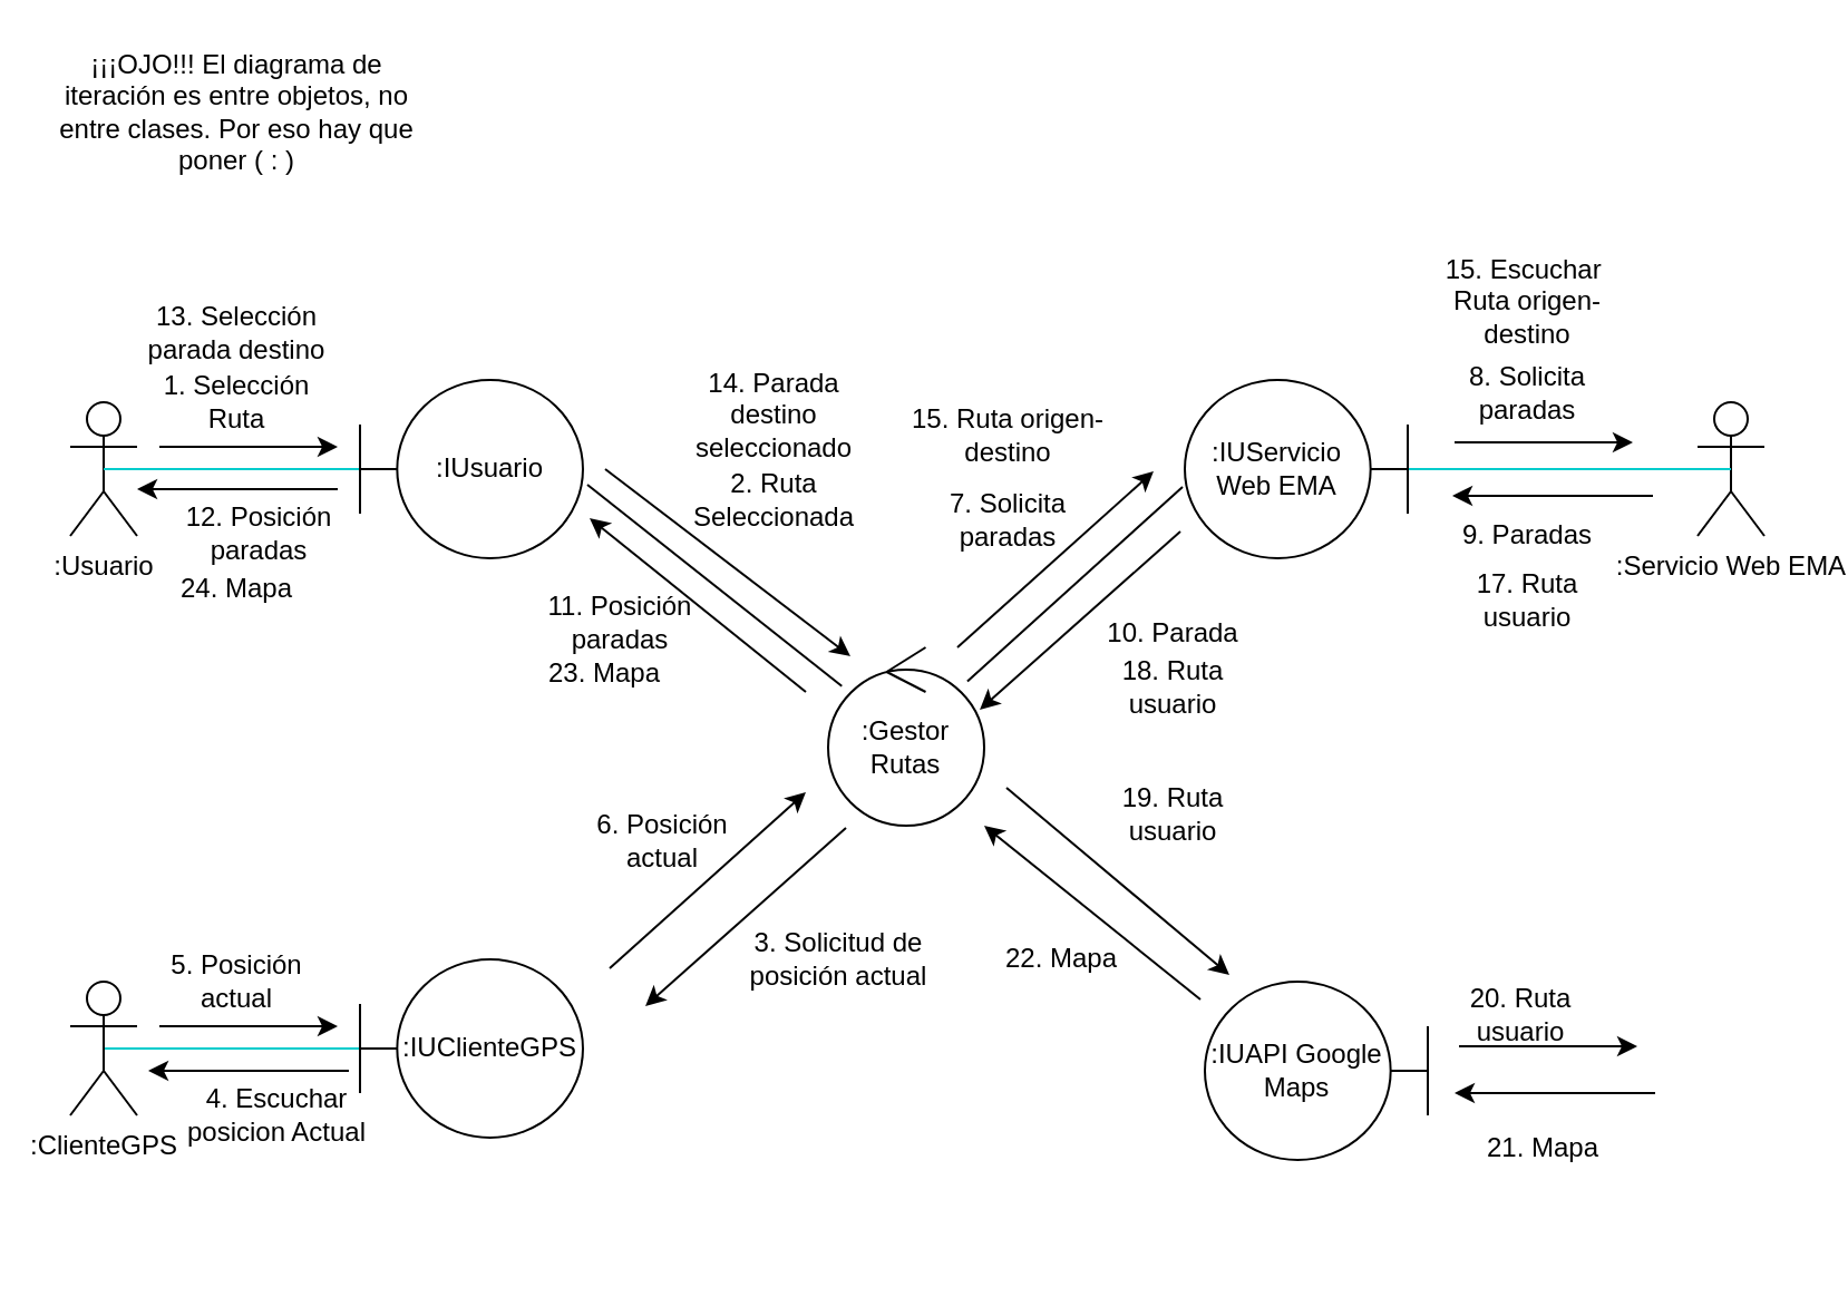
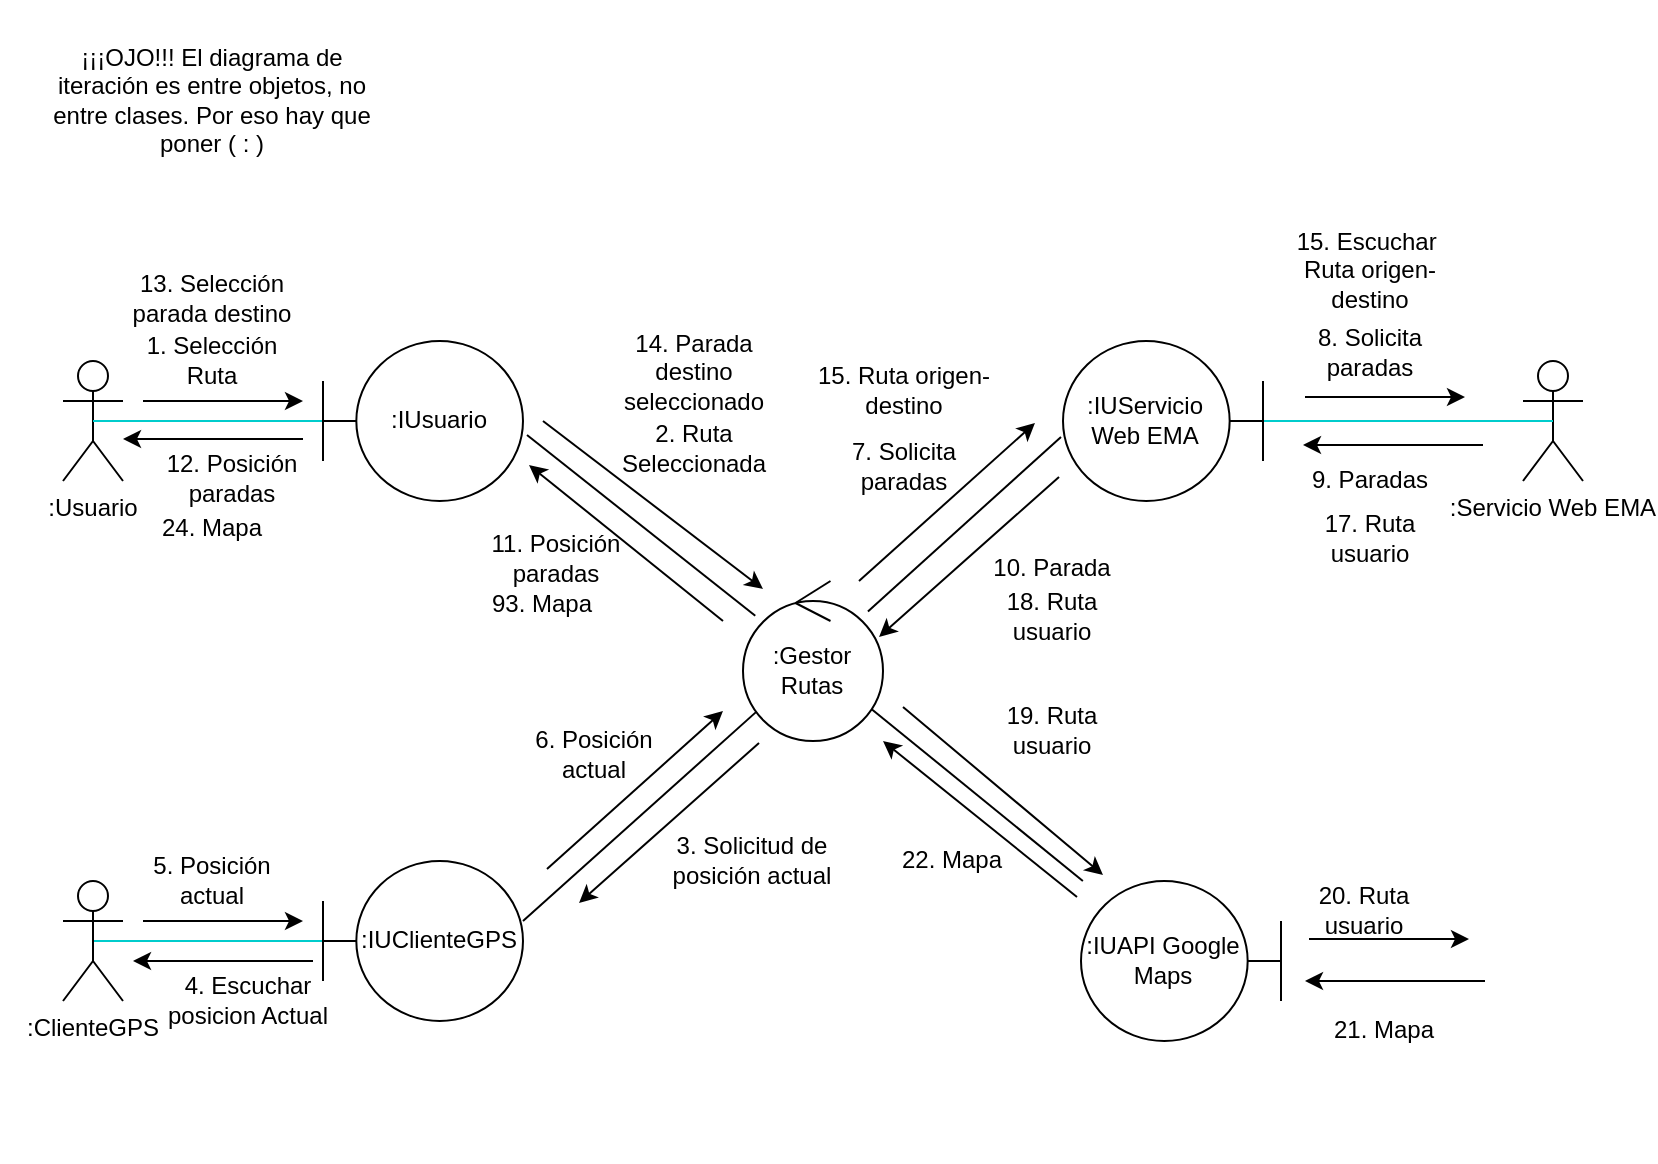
  <mxCell id="0" />
  <mxCell id="1" parent="0" />
  <mxCell id="2" value="8. Solicita paradas" style="text;html=1;strokeColor=none;fillColor=none;align=center;verticalAlign=middle;whiteSpace=wrap;rounded=0;" parent="1" vertex="1"><mxGeometry x="640" y="146" width="90" height="60" as="geometry" /></mxCell>
  <mxCell id="3" value="15. Escuchar&amp;nbsp; Ruta origen-destino" style="text;html=1;strokeColor=none;fillColor=none;align=center;verticalAlign=middle;whiteSpace=wrap;rounded=0;" vertex="1" parent="1"><mxGeometry x="640" y="90" width="90" height="90" as="geometry" /></mxCell>
  <mxCell id="4" value=":Usuario" style="shape=umlActor;verticalLabelPosition=bottom;labelBackgroundColor=#ffffff;verticalAlign=top;html=1;outlineConnect=0;" parent="1" vertex="1"><mxGeometry x="31" y="180" width="30" height="60" as="geometry" /></mxCell>
  <mxCell id="5" style="rounded=0;orthogonalLoop=1;jettySize=auto;html=1;endArrow=none;endFill=0;fillColor=#dae8fc;strokeColor=#00CCCC;entryX=0.5;entryY=0.5;entryDx=0;entryDy=0;entryPerimeter=0;" parent="1" source="6" target="4" edge="1"><mxGeometry relative="1" as="geometry"><mxPoint x="121" y="178" as="targetPoint" /></mxGeometry></mxCell>
  <mxCell id="6" value=":IUsuario" style="shape=umlBoundary;whiteSpace=wrap;html=1;" parent="1" vertex="1"><mxGeometry x="161" y="170" width="100" height="80" as="geometry" /></mxCell>
  <mxCell id="7" style="rounded=0;orthogonalLoop=1;jettySize=auto;html=1;entryX=1.02;entryY=0.588;entryDx=0;entryDy=0;entryPerimeter=0;endArrow=none;endFill=0;" parent="1" source="11" target="6" edge="1"><mxGeometry relative="1" as="geometry" /></mxCell>
+ <mxCell id="8" style="edgeStyle=none;rounded=0;orthogonalLoop=1;jettySize=auto;html=1;entryX=1;entryY=0.375;entryDx=0;entryDy=0;entryPerimeter=0;endArrow=none;endFill=0;" parent="1" source="11" target="13" edge="1"><mxGeometry relative="1" as="geometry" /></mxCell>
  <mxCell id="9" style="edgeStyle=none;rounded=0;orthogonalLoop=1;jettySize=auto;html=1;entryX=1.01;entryY=0.4;entryDx=0;entryDy=0;entryPerimeter=0;endArrow=none;endFill=0;" parent="1" source="11" target="17" edge="1"><mxGeometry relative="1" as="geometry" /></mxCell>
+ <mxCell id="10" style="edgeStyle=none;rounded=0;orthogonalLoop=1;jettySize=auto;html=1;endArrow=none;endFill=0;" parent="1" source="11" target="18" edge="1"><mxGeometry relative="1" as="geometry" /></mxCell>
  <mxCell id="11" value=":Gestor Rutas" style="ellipse;shape=umlControl;whiteSpace=wrap;html=1;" parent="1" vertex="1"><mxGeometry x="371" y="290" width="70" height="80" as="geometry" /></mxCell>
  <mxCell id="12" style="rounded=0;orthogonalLoop=1;jettySize=auto;html=1;endArrow=none;endFill=0;strokeColor=#00CCCC;entryX=0.5;entryY=0.5;entryDx=0;entryDy=0;entryPerimeter=0;" parent="1" source="13" target="14" edge="1"><mxGeometry relative="1" as="geometry"><mxPoint x="111" y="290" as="targetPoint" /></mxGeometry></mxCell>
  <mxCell id="13" value=":IUClienteGPS" style="shape=umlBoundary;whiteSpace=wrap;html=1;" parent="1" vertex="1"><mxGeometry x="161" y="430" width="100" height="80" as="geometry" /></mxCell>
  <mxCell id="14" value=":ClienteGPS" style="shape=umlActor;verticalLabelPosition=bottom;labelBackgroundColor=#ffffff;verticalAlign=top;html=1;outlineConnect=0;" parent="1" vertex="1"><mxGeometry x="31" y="440" width="30" height="60" as="geometry" /></mxCell>
  <mxCell id="15" value=":Servicio Web EMA" style="shape=umlActor;verticalLabelPosition=bottom;labelBackgroundColor=#ffffff;verticalAlign=top;html=1;outlineConnect=0;" parent="1" vertex="1"><mxGeometry x="761" y="180" width="30" height="60" as="geometry" /></mxCell>
  <mxCell id="16" style="rounded=0;orthogonalLoop=1;jettySize=auto;html=1;endArrow=none;endFill=0;strokeColor=#00CCCC;entryX=0.5;entryY=0.5;entryDx=0;entryDy=0;entryPerimeter=0;" parent="1" source="17" target="15" edge="1"><mxGeometry relative="1" as="geometry"><mxPoint x="121" y="410" as="targetPoint" /></mxGeometry></mxCell>
  <mxCell id="17" value=":IUServicio Web EMA" style="shape=umlBoundary;whiteSpace=wrap;html=1;direction=west;" parent="1" vertex="1"><mxGeometry x="531" y="170" width="100" height="80" as="geometry" /></mxCell>
  <mxCell id="18" value=":IUAPI Google Maps" style="shape=umlBoundary;whiteSpace=wrap;html=1;direction=west;" parent="1" vertex="1"><mxGeometry x="540" y="440" width="100" height="80" as="geometry" /></mxCell>
  <mxCell id="19" value="1. Selección Ruta" style="text;html=1;strokeColor=none;fillColor=none;align=center;verticalAlign=middle;whiteSpace=wrap;rounded=0;" parent="1" vertex="1"><mxGeometry x="61" y="150" width="90" height="60" as="geometry" /></mxCell>
  <mxCell id="20" value="2. Ruta Seleccionada" style="text;html=1;strokeColor=none;fillColor=none;align=center;verticalAlign=middle;whiteSpace=wrap;rounded=0;" parent="1" vertex="1"><mxGeometry x="302" y="194" width="90" height="60" as="geometry" /></mxCell>
  <mxCell id="21" value="" style="endArrow=classic;html=1;" parent="1" edge="1"><mxGeometry width="50" height="50" relative="1" as="geometry"><mxPoint x="271" y="210" as="sourcePoint" /><mxPoint x="381" y="294" as="targetPoint" /></mxGeometry></mxCell>
  <mxCell id="22" value="" style="endArrow=classic;html=1;" parent="1" edge="1"><mxGeometry width="50" height="50" relative="1" as="geometry"><mxPoint x="71" y="200" as="sourcePoint" /><mxPoint x="151" y="200" as="targetPoint" /></mxGeometry></mxCell>
  <mxCell id="23" value="" style="endArrow=classic;html=1;" parent="1" edge="1"><mxGeometry width="50" height="50" relative="1" as="geometry"><mxPoint x="379" y="371" as="sourcePoint" /><mxPoint x="289" y="451" as="targetPoint" /></mxGeometry></mxCell>
  <mxCell id="24" value="3. Solicitud de posición actual" style="text;html=1;strokeColor=none;fillColor=none;align=center;verticalAlign=middle;whiteSpace=wrap;rounded=0;" parent="1" vertex="1"><mxGeometry x="331" y="400" width="90" height="60" as="geometry" /></mxCell>
  <mxCell id="25" value="" style="endArrow=classic;html=1;" parent="1" edge="1"><mxGeometry width="50" height="50" relative="1" as="geometry"><mxPoint x="273" y="434" as="sourcePoint" /><mxPoint x="361" y="355" as="targetPoint" /></mxGeometry></mxCell>
  <mxCell id="26" value="" style="endArrow=classic;html=1;" parent="1" edge="1"><mxGeometry width="50" height="50" relative="1" as="geometry"><mxPoint x="156" y="480" as="sourcePoint" /><mxPoint x="66" y="480" as="targetPoint" /></mxGeometry></mxCell>
  <mxCell id="27" value="4. Escuchar posicion Actual" style="text;html=1;strokeColor=none;fillColor=none;align=center;verticalAlign=middle;whiteSpace=wrap;rounded=0;" parent="1" vertex="1"><mxGeometry x="79" y="470" width="90" height="60" as="geometry" /></mxCell>
  <mxCell id="28" value="" style="endArrow=classic;html=1;" parent="1" edge="1"><mxGeometry width="50" height="50" relative="1" as="geometry"><mxPoint x="71" y="460" as="sourcePoint" /><mxPoint x="151" y="460" as="targetPoint" /></mxGeometry></mxCell>
  <mxCell id="29" value="5. Posición actual" style="text;html=1;strokeColor=none;fillColor=none;align=center;verticalAlign=middle;whiteSpace=wrap;rounded=0;" parent="1" vertex="1"><mxGeometry x="61" y="410" width="90" height="60" as="geometry" /></mxCell>
  <mxCell id="30" value="6. Posición actual" style="text;html=1;strokeColor=none;fillColor=none;align=center;verticalAlign=middle;whiteSpace=wrap;rounded=0;" parent="1" vertex="1"><mxGeometry x="252" y="347" width="90" height="60" as="geometry" /></mxCell>
  <mxCell id="31" value="" style="endArrow=classic;html=1;" parent="1" edge="1"><mxGeometry width="50" height="50" relative="1" as="geometry"><mxPoint x="429" y="290" as="sourcePoint" /><mxPoint x="517" y="211" as="targetPoint" /></mxGeometry></mxCell>
  <mxCell id="32" value="" style="endArrow=classic;html=1;" parent="1" edge="1"><mxGeometry width="50" height="50" relative="1" as="geometry"><mxPoint x="529" y="238" as="sourcePoint" /><mxPoint x="439" y="318" as="targetPoint" /></mxGeometry></mxCell>
  <mxCell id="33" value="" style="endArrow=classic;html=1;" parent="1" edge="1"><mxGeometry width="50" height="50" relative="1" as="geometry"><mxPoint x="652" y="198" as="sourcePoint" /><mxPoint x="732" y="198" as="targetPoint" /></mxGeometry></mxCell>
  <mxCell id="34" value="7. Solicita paradas" style="text;html=1;strokeColor=none;fillColor=none;align=center;verticalAlign=middle;whiteSpace=wrap;rounded=0;" parent="1" vertex="1"><mxGeometry x="407" y="203" width="90" height="60" as="geometry" /></mxCell>
  <mxCell id="35" value="9. Paradas" style="text;html=1;strokeColor=none;fillColor=none;align=center;verticalAlign=middle;whiteSpace=wrap;rounded=0;" parent="1" vertex="1"><mxGeometry x="640" y="210" width="90" height="60" as="geometry" /></mxCell>
  <mxCell id="36" value="10. Parada" style="text;html=1;strokeColor=none;fillColor=none;align=center;verticalAlign=middle;whiteSpace=wrap;rounded=0;" parent="1" vertex="1"><mxGeometry x="481" y="254" width="90" height="60" as="geometry" /></mxCell>
  <mxCell id="37" value="" style="endArrow=classic;html=1;" parent="1" edge="1"><mxGeometry width="50" height="50" relative="1" as="geometry"><mxPoint x="361" y="310" as="sourcePoint" /><mxPoint x="264" y="232" as="targetPoint" /></mxGeometry></mxCell>
  <mxCell id="38" value="¡¡¡OJO!!! El diagrama de iteración es entre objetos, no entre clases. Por eso hay que poner ( : )" style="text;html=1;strokeColor=none;fillColor=none;align=center;verticalAlign=middle;whiteSpace=wrap;rounded=0;" vertex="1" parent="1"><mxGeometry x="20" y="20" width="172" height="60" as="geometry" /></mxCell>
  <mxCell id="39" value="11. Posición paradas" style="text;html=1;strokeColor=none;fillColor=none;align=center;verticalAlign=middle;whiteSpace=wrap;rounded=0;" parent="1" vertex="1"><mxGeometry x="233" y="249" width="90" height="60" as="geometry" /></mxCell>
  <mxCell id="40" value="" style="endArrow=classic;html=1;" edge="1" parent="1"><mxGeometry width="50" height="50" relative="1" as="geometry"><mxPoint x="151" y="219" as="sourcePoint" /><mxPoint x="61" y="219" as="targetPoint" /></mxGeometry></mxCell>
  <mxCell id="41" value="12. Posición paradas " style="text;html=1;strokeColor=none;fillColor=none;align=center;verticalAlign=middle;whiteSpace=wrap;rounded=0;" vertex="1" parent="1"><mxGeometry x="71" y="194" width="90" height="90" as="geometry" /></mxCell>
  <mxCell id="42" style="edgeStyle=none;rounded=0;orthogonalLoop=1;jettySize=auto;html=1;exitX=0.5;exitY=1;exitDx=0;exitDy=0;" edge="1" parent="1" source="41" target="41"><mxGeometry relative="1" as="geometry" /></mxCell>
  <mxCell id="43" value="13. Selección parada destino" style="text;html=1;strokeColor=none;fillColor=none;align=center;verticalAlign=middle;whiteSpace=wrap;rounded=0;" vertex="1" parent="1"><mxGeometry x="61" y="104" width="90" height="90" as="geometry" /></mxCell>
  <mxCell id="44" value="14. Parada destino seleccionado" style="text;html=1;strokeColor=none;fillColor=none;align=center;verticalAlign=middle;whiteSpace=wrap;rounded=0;" vertex="1" parent="1"><mxGeometry x="302" y="141" width="90" height="90" as="geometry" /></mxCell>
  <mxCell id="45" value="15. Ruta origen-destino" style="text;html=1;strokeColor=none;fillColor=none;align=center;verticalAlign=middle;whiteSpace=wrap;rounded=0;" vertex="1" parent="1"><mxGeometry x="407" y="150" width="90" height="90" as="geometry" /></mxCell>
  <mxCell id="46" value="17. Ruta usuario" style="text;html=1;strokeColor=none;fillColor=none;align=center;verticalAlign=middle;whiteSpace=wrap;rounded=0;" vertex="1" parent="1"><mxGeometry x="640" y="224" width="90" height="90" as="geometry" /></mxCell>
  <mxCell id="47" value="" style="endArrow=classic;html=1;" edge="1" parent="1"><mxGeometry width="50" height="50" relative="1" as="geometry"><mxPoint x="741" y="222" as="sourcePoint" /><mxPoint x="651" y="222" as="targetPoint" /></mxGeometry></mxCell>
  <mxCell id="48" value="18. Ruta usuario" style="text;html=1;strokeColor=none;fillColor=none;align=center;verticalAlign=middle;whiteSpace=wrap;rounded=0;" vertex="1" parent="1"><mxGeometry x="481" y="263" width="90" height="90" as="geometry" /></mxCell>
  <mxCell id="49" value="" style="endArrow=classic;html=1;" edge="1" parent="1"><mxGeometry width="50" height="50" relative="1" as="geometry"><mxPoint x="451" y="353" as="sourcePoint" /><mxPoint x="551" y="437" as="targetPoint" /></mxGeometry></mxCell>
  <mxCell id="50" value="" style="endArrow=classic;html=1;" edge="1" parent="1"><mxGeometry width="50" height="50" relative="1" as="geometry"><mxPoint x="538" y="448" as="sourcePoint" /><mxPoint x="441" y="370" as="targetPoint" /></mxGeometry></mxCell>
  <mxCell id="51" value="19. Ruta usuario" style="text;html=1;strokeColor=none;fillColor=none;align=center;verticalAlign=middle;whiteSpace=wrap;rounded=0;" vertex="1" parent="1"><mxGeometry x="481" y="320" width="90" height="90" as="geometry" /></mxCell>
  <mxCell id="52" value="20. Ruta usuario" style="text;html=1;strokeColor=none;fillColor=none;align=center;verticalAlign=middle;whiteSpace=wrap;rounded=0;" vertex="1" parent="1"><mxGeometry x="637" y="410" width="90" height="90" as="geometry" /></mxCell>
  <mxCell id="53" value="" style="endArrow=classic;html=1;" edge="1" parent="1"><mxGeometry width="50" height="50" relative="1" as="geometry"><mxPoint x="654" y="469" as="sourcePoint" /><mxPoint x="734" y="469" as="targetPoint" /></mxGeometry></mxCell>
  <mxCell id="54" value="" style="endArrow=classic;html=1;" edge="1" parent="1"><mxGeometry width="50" height="50" relative="1" as="geometry"><mxPoint x="742" y="490" as="sourcePoint" /><mxPoint x="652" y="490" as="targetPoint" /></mxGeometry></mxCell>
  <mxCell id="55" value="21. Mapa" style="text;html=1;strokeColor=none;fillColor=none;align=center;verticalAlign=middle;whiteSpace=wrap;rounded=0;" vertex="1" parent="1"><mxGeometry x="647" y="470" width="90" height="90" as="geometry" /></mxCell>
  <mxCell id="56" value="22. Mapa" style="text;html=1;strokeColor=none;fillColor=none;align=center;verticalAlign=middle;whiteSpace=wrap;rounded=0;" vertex="1" parent="1"><mxGeometry x="431" y="385" width="90" height="90" as="geometry" /></mxCell>
- <mxCell id="57" value="23. Mapa" style="text;html=1;strokeColor=none;fillColor=none;align=center;verticalAlign=middle;whiteSpace=wrap;rounded=0;" vertex="1" parent="1"><mxGeometry x="226" y="257" width="90" height="90" as="geometry" /></mxCell>
+ <mxCell id="57" value="93. Mapa" style="text;html=1;strokeColor=none;fillColor=none;align=center;verticalAlign=middle;whiteSpace=wrap;rounded=0;" vertex="1" parent="1"><mxGeometry x="226" y="257" width="90" height="90" as="geometry" /></mxCell>
  <mxCell id="58" value="24. Mapa" style="text;html=1;strokeColor=none;fillColor=none;align=center;verticalAlign=middle;whiteSpace=wrap;rounded=0;" vertex="1" parent="1"><mxGeometry x="61" y="219" width="90" height="90" as="geometry" /></mxCell>
